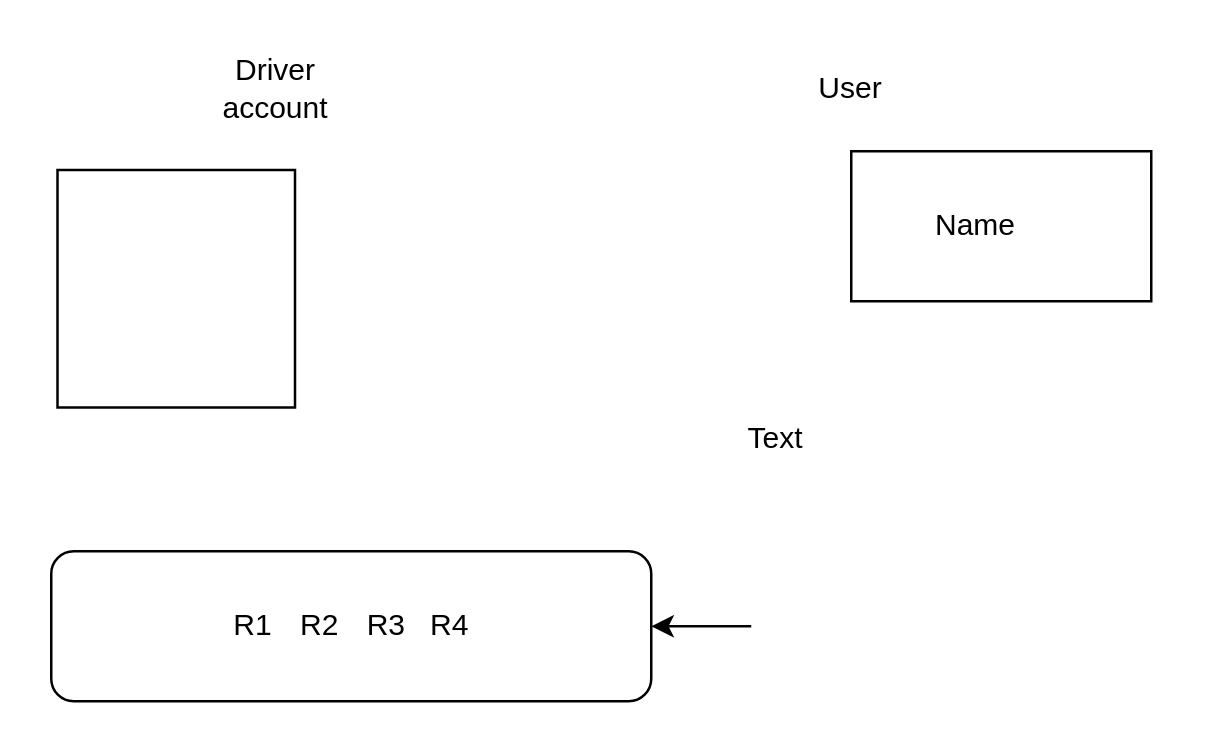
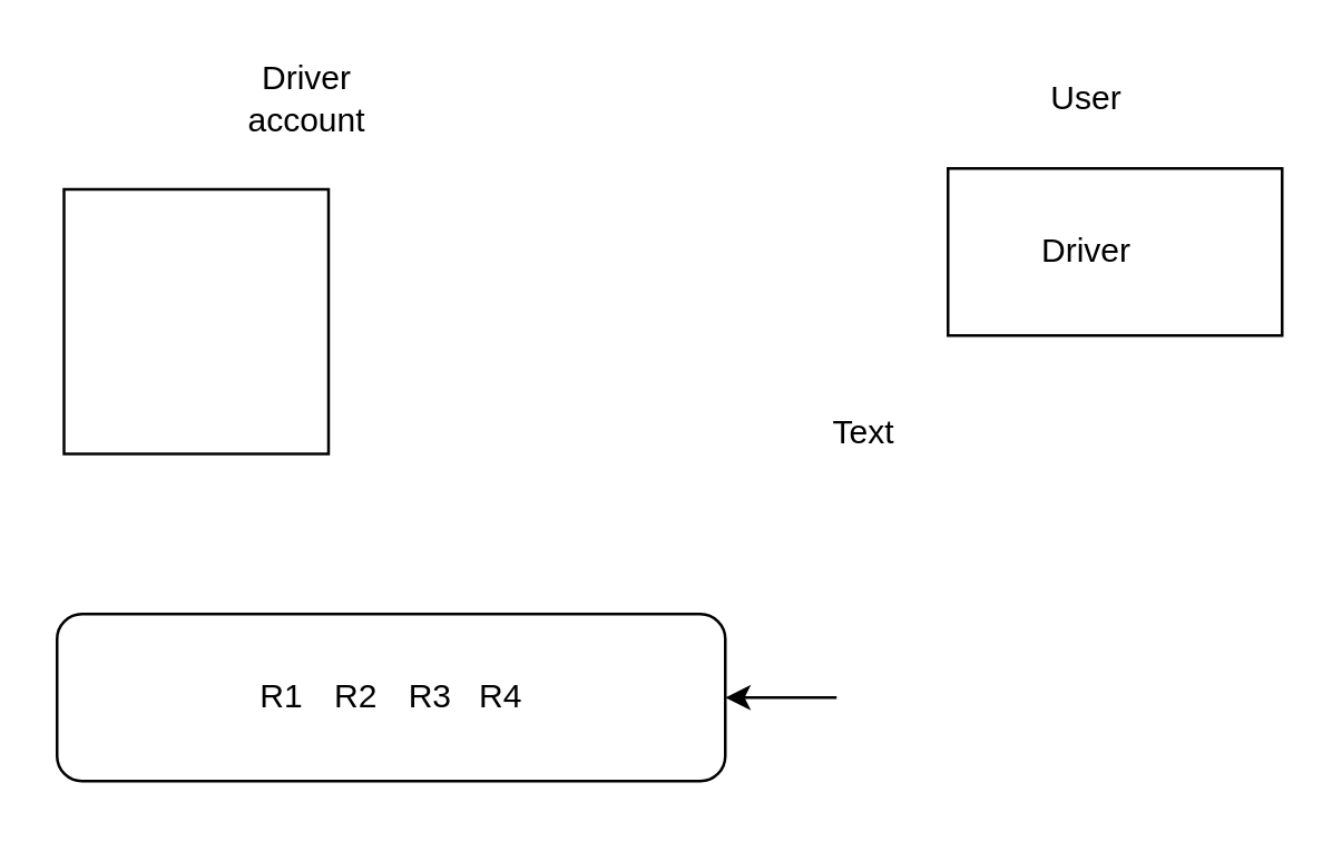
  <mxCell id="0" />
  <mxCell id="1" parent="0" />
  <mxCell id="2" value="Driver account&lt;br&gt;" style="text;html=1;strokeColor=none;fillColor=none;align=center;verticalAlign=middle;whiteSpace=wrap;rounded=0;" parent="1" vertex="1"><mxGeometry x="80" y="20" width="60" height="30" as="geometry" /></mxCell>
- <mxCell id="3" value="User" style="text;html=1;strokeColor=none;fillColor=none;align=center;verticalAlign=middle;whiteSpace=wrap;rounded=0;" parent="1" vertex="1"><mxGeometry x="310" y="20" width="60" height="30" as="geometry" /></mxCell>
+ <mxCell id="3" value="User" style="text;html=1;strokeColor=none;fillColor=none;align=center;verticalAlign=middle;whiteSpace=wrap;rounded=0;" parent="1" vertex="1"><mxGeometry x="360" y="20" width="60" height="30" as="geometry" /></mxCell>
  <mxCell id="4" value="" style="whiteSpace=wrap;html=1;aspect=fixed;" parent="1" vertex="1"><mxGeometry x="22.5" y="67.5" width="95" height="95" as="geometry" /></mxCell>
  <mxCell id="5" value="" style="rounded=1;whiteSpace=wrap;html=1;" parent="1" vertex="1"><mxGeometry x="20" y="220" width="240" height="60" as="geometry" /></mxCell>
  <mxCell id="6" style="edgeStyle=none;html=1;startArrow=none;" parent="1" source="8" target="5" edge="1"><mxGeometry relative="1" as="geometry" /></mxCell>
  <mxCell id="7" value="" style="edgeStyle=none;html=1;endArrow=none;" parent="1" source="5" target="8" edge="1"><mxGeometry relative="1" as="geometry"><mxPoint x="260" y="241.429" as="sourcePoint" /><mxPoint x="260" y="258.571" as="targetPoint" /></mxGeometry></mxCell>
  <mxCell id="8" value="R1&amp;nbsp;&amp;nbsp;&lt;span style=&quot;white-space: pre;&quot;&gt;&#09;&lt;/span&gt;R2&lt;span style=&quot;white-space: pre;&quot;&gt;&#09;&lt;/span&gt;R3&amp;nbsp; &amp;nbsp;R4&amp;nbsp; &amp;nbsp; &amp;nbsp; &amp;nbsp;&lt;span style=&quot;white-space: pre;&quot;&gt;&#09;&lt;/span&gt;" style="text;html=1;strokeColor=none;fillColor=none;align=center;verticalAlign=middle;whiteSpace=wrap;rounded=0;" parent="1" vertex="1"><mxGeometry x="20" y="235" width="280" height="30" as="geometry" /></mxCell>
  <mxCell id="9" value="" style="rounded=0;whiteSpace=wrap;html=1;" parent="1" vertex="1"><mxGeometry x="340" y="60" width="120" height="60" as="geometry" /></mxCell>
- <mxCell id="10" value="Text" style="text;html=1;strokeColor=none;fillColor=none;align=center;verticalAlign=middle;whiteSpace=wrap;rounded=0;" parent="1" vertex="1"><mxGeometry x="280" y="160" width="60" height="30" as="geometry" /></mxCell>
- <mxCell id="11" value="Name" style="text;html=1;strokeColor=none;fillColor=none;align=center;verticalAlign=middle;whiteSpace=wrap;rounded=0;" parent="1" vertex="1"><mxGeometry x="360" y="75" width="60" height="30" as="geometry" /></mxCell>
+ <mxCell id="10" value="Text" style="text;html=1;strokeColor=none;fillColor=none;align=center;verticalAlign=middle;whiteSpace=wrap;rounded=0;" parent="1" vertex="1"><mxGeometry x="280" y="140" width="60" height="30" as="geometry" /></mxCell>
+ <mxCell id="11" value="Driver" style="text;html=1;strokeColor=none;fillColor=none;align=center;verticalAlign=middle;whiteSpace=wrap;rounded=0;" parent="1" vertex="1"><mxGeometry x="360" y="75" width="60" height="30" as="geometry" /></mxCell>
